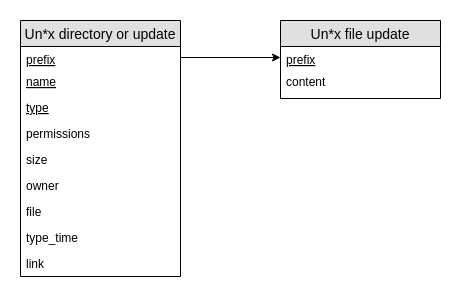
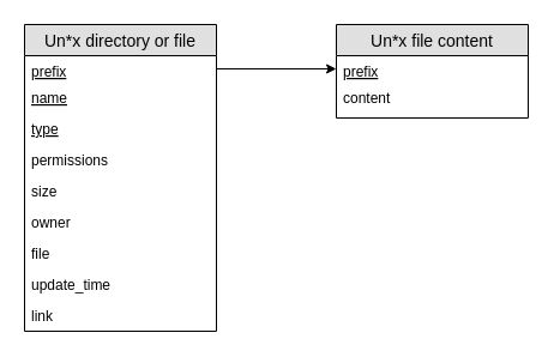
  <mxCell id="0" />
  <mxCell id="1" parent="0" />
- <mxCell id="2" value="Un*x directory or update" style="swimlane;fontStyle=0;childLayout=stackLayout;horizontal=1;startSize=26;fillColor=#e0e0e0;horizontalStack=0;resizeParent=1;resizeParentMax=0;resizeLast=0;collapsible=1;marginBottom=0;swimlaneFillColor=#ffffff;align=center;fontSize=14;" parent="1" vertex="1"><mxGeometry x="20" y="20" width="160" height="256" as="geometry" /></mxCell>
+ <mxCell id="2" value="Un*x directory or file" style="swimlane;fontStyle=0;childLayout=stackLayout;horizontal=1;startSize=26;fillColor=#e0e0e0;horizontalStack=0;resizeParent=1;resizeParentMax=0;resizeLast=0;collapsible=1;marginBottom=0;swimlaneFillColor=#ffffff;align=center;fontSize=14;" parent="1" vertex="1"><mxGeometry x="20" y="20" width="160" height="256" as="geometry" /></mxCell>
  <mxCell id="3" value="prefix" style="text;strokeColor=none;fillColor=none;spacingLeft=4;spacingRight=4;overflow=hidden;rotatable=0;points=[[0,0.5],[1,0.5]];portConstraint=eastwest;fontSize=12;fontStyle=4" parent="2" vertex="1"><mxGeometry y="26" width="160" height="22" as="geometry" /></mxCell>
  <mxCell id="4" value="name" style="text;strokeColor=none;fillColor=none;spacingLeft=4;spacingRight=4;overflow=hidden;rotatable=0;points=[[0,0.5],[1,0.5]];portConstraint=eastwest;fontSize=12;fontStyle=4" parent="2" vertex="1"><mxGeometry y="48" width="160" height="26" as="geometry" /></mxCell>
  <mxCell id="5" value="type" style="text;strokeColor=none;fillColor=none;spacingLeft=4;spacingRight=4;overflow=hidden;rotatable=0;points=[[0,0.5],[1,0.5]];portConstraint=eastwest;fontSize=12;fontStyle=4" parent="2" vertex="1"><mxGeometry y="74" width="160" height="26" as="geometry" /></mxCell>
  <mxCell id="6" value="permissions" style="text;strokeColor=none;fillColor=none;spacingLeft=4;spacingRight=4;overflow=hidden;rotatable=0;points=[[0,0.5],[1,0.5]];portConstraint=eastwest;fontSize=12;" parent="2" vertex="1"><mxGeometry y="100" width="160" height="26" as="geometry" /></mxCell>
  <mxCell id="7" value="size" style="text;strokeColor=none;fillColor=none;spacingLeft=4;spacingRight=4;overflow=hidden;rotatable=0;points=[[0,0.5],[1,0.5]];portConstraint=eastwest;fontSize=12;" parent="2" vertex="1"><mxGeometry y="126" width="160" height="26" as="geometry" /></mxCell>
  <mxCell id="8" value="owner" style="text;strokeColor=none;fillColor=none;spacingLeft=4;spacingRight=4;overflow=hidden;rotatable=0;points=[[0,0.5],[1,0.5]];portConstraint=eastwest;fontSize=12;" parent="2" vertex="1"><mxGeometry y="152" width="160" height="26" as="geometry" /></mxCell>
  <mxCell id="9" value="file" style="text;strokeColor=none;fillColor=none;spacingLeft=4;spacingRight=4;overflow=hidden;rotatable=0;points=[[0,0.5],[1,0.5]];portConstraint=eastwest;fontSize=12;" parent="2" vertex="1"><mxGeometry y="178" width="160" height="26" as="geometry" /></mxCell>
- <mxCell id="10" value="type_time" style="text;strokeColor=none;fillColor=none;spacingLeft=4;spacingRight=4;overflow=hidden;rotatable=0;points=[[0,0.5],[1,0.5]];portConstraint=eastwest;fontSize=12;" parent="2" vertex="1"><mxGeometry y="204" width="160" height="26" as="geometry" /></mxCell>
+ <mxCell id="10" value="update_time" style="text;strokeColor=none;fillColor=none;spacingLeft=4;spacingRight=4;overflow=hidden;rotatable=0;points=[[0,0.5],[1,0.5]];portConstraint=eastwest;fontSize=12;" parent="2" vertex="1"><mxGeometry y="204" width="160" height="26" as="geometry" /></mxCell>
  <mxCell id="11" value="link&#10;" style="text;strokeColor=none;fillColor=none;spacingLeft=4;spacingRight=4;overflow=hidden;rotatable=0;points=[[0,0.5],[1,0.5]];portConstraint=eastwest;fontSize=12;" parent="2" vertex="1"><mxGeometry y="230" width="160" height="26" as="geometry" /></mxCell>
- <mxCell id="12" value="Un*x file update" style="swimlane;fontStyle=0;childLayout=stackLayout;horizontal=1;startSize=26;fillColor=#e0e0e0;horizontalStack=0;resizeParent=1;resizeParentMax=0;resizeLast=0;collapsible=1;marginBottom=0;swimlaneFillColor=#ffffff;align=center;fontSize=14;" parent="1" vertex="1"><mxGeometry x="280" y="20" width="160" height="78" as="geometry" /></mxCell>
+ <mxCell id="12" value="Un*x file content" style="swimlane;fontStyle=0;childLayout=stackLayout;horizontal=1;startSize=26;fillColor=#e0e0e0;horizontalStack=0;resizeParent=1;resizeParentMax=0;resizeLast=0;collapsible=1;marginBottom=0;swimlaneFillColor=#ffffff;align=center;fontSize=14;" parent="1" vertex="1"><mxGeometry x="280" y="20" width="160" height="78" as="geometry" /></mxCell>
  <mxCell id="13" value="prefix" style="text;strokeColor=none;fillColor=none;spacingLeft=4;spacingRight=4;overflow=hidden;rotatable=0;points=[[0,0.5],[1,0.5]];portConstraint=eastwest;fontSize=12;fontStyle=4" parent="12" vertex="1"><mxGeometry y="26" width="160" height="22" as="geometry" /></mxCell>
  <mxCell id="14" value="content" style="text;strokeColor=none;fillColor=none;spacingLeft=4;spacingRight=4;overflow=hidden;rotatable=0;points=[[0,0.5],[1,0.5]];portConstraint=eastwest;fontSize=12;" parent="12" vertex="1"><mxGeometry y="48" width="160" height="30" as="geometry" /></mxCell>
  <mxCell id="15" value="" style="endArrow=classic;html=1;exitX=1;exitY=0.5;exitDx=0;exitDy=0;entryX=0;entryY=0.5;entryDx=0;entryDy=0;" parent="1" source="3" target="13" edge="1"><mxGeometry width="50" height="50" relative="1" as="geometry"><mxPoint x="210" y="120" as="sourcePoint" /><mxPoint x="260" y="70" as="targetPoint" /></mxGeometry></mxCell>
